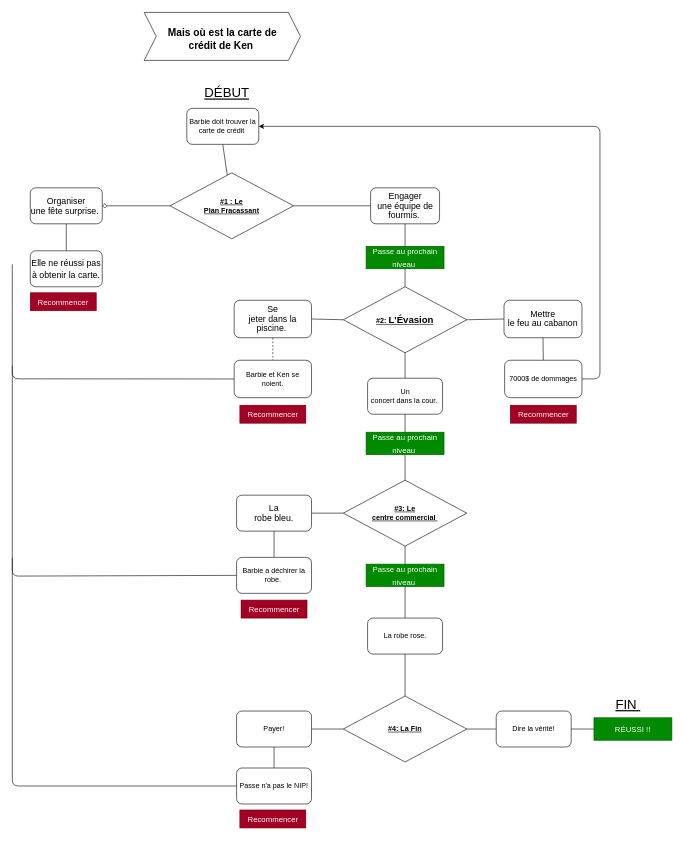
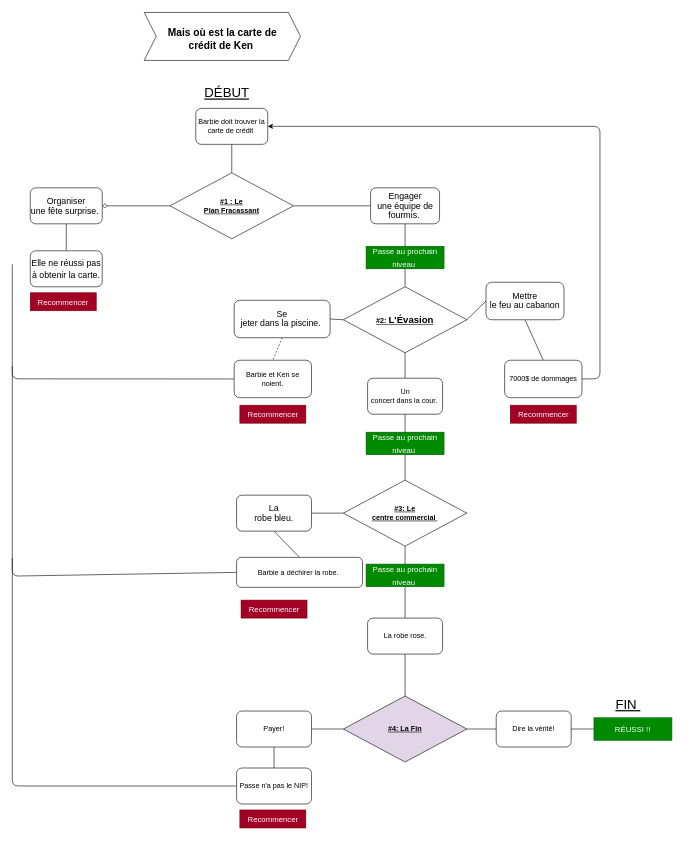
  <mxCell id="0" />
  <mxCell id="1" parent="0" />
  <mxCell id="2" style="edgeStyle=none;html=1;exitX=0.5;exitY=1;exitDx=0;exitDy=0;fontSize=17;endArrow=none;endFill=0;" edge="1" parent="1" source="4" target="7"><mxGeometry relative="1" as="geometry" /></mxCell>
  <mxCell id="3" style="edgeStyle=none;html=1;exitX=1;exitY=0.5;exitDx=0;exitDy=0;entryX=1;entryY=0.5;entryDx=0;entryDy=0;fontFamily=Times New Roman;fontSize=22;startArrow=classic;startFill=1;endArrow=none;endFill=0;" edge="1" parent="1" source="4" target="26"><mxGeometry relative="1" as="geometry"><Array as="points"><mxPoint x="1000" y="210" /><mxPoint x="1000" y="631" /></Array></mxGeometry></mxCell>
- <mxCell id="4" value="Barbie doit trouver la carte de crédit&amp;nbsp;" style="rounded=1;whiteSpace=wrap;html=1;" vertex="1" parent="1"><mxGeometry x="311" y="180" width="120" height="60" as="geometry" /></mxCell>
+ <mxCell id="4" value="Barbie doit trouver la carte de crédit&amp;nbsp;" style="rounded=1;whiteSpace=wrap;html=1;" vertex="1" parent="1"><mxGeometry x="326" y="180" width="120" height="60" as="geometry" /></mxCell>
  <mxCell id="5" style="edgeStyle=none;html=1;exitX=0;exitY=0.5;exitDx=0;exitDy=0;entryX=1;entryY=0.5;entryDx=0;entryDy=0;fontSize=17;endArrow=diamond;endFill=0;" edge="1" parent="1" source="7" target="9"><mxGeometry relative="1" as="geometry" /></mxCell>
  <mxCell id="6" style="edgeStyle=none;html=1;exitX=1;exitY=0.5;exitDx=0;exitDy=0;entryX=0;entryY=0.5;entryDx=0;entryDy=0;fontSize=13;endArrow=none;endFill=0;" edge="1" parent="1" source="7" target="11"><mxGeometry relative="1" as="geometry" /></mxCell>
  <mxCell id="7" value="&lt;b&gt;&lt;u&gt;&lt;span&gt;#1 : Le&lt;br&gt;Plan Fracassant&lt;/span&gt;&lt;/u&gt;&lt;/b&gt;" style="rhombus;whiteSpace=wrap;html=1;" vertex="1" parent="1"><mxGeometry x="283" y="287.5" width="206" height="110" as="geometry" /></mxCell>
  <mxCell id="8" style="edgeStyle=none;html=1;exitX=0.5;exitY=1;exitDx=0;exitDy=0;entryX=0.5;entryY=0;entryDx=0;entryDy=0;fontSize=17;endArrow=none;endFill=0;" edge="1" parent="1" source="9" target="12"><mxGeometry relative="1" as="geometry" /></mxCell>
  <mxCell id="9" value="&lt;span style=&quot;font-size:11.0pt;line-height:107%;&lt;br/&gt;font-family:&amp;quot;Calibri&amp;quot;,sans-serif;mso-ascii-theme-font:minor-latin;mso-fareast-font-family:&lt;br/&gt;Calibri;mso-fareast-theme-font:minor-latin;mso-hansi-theme-font:minor-latin;&lt;br/&gt;mso-bidi-font-family:&amp;quot;Times New Roman&amp;quot;;mso-bidi-theme-font:minor-bidi;&lt;br/&gt;mso-ansi-language:FR-CA;mso-fareast-language:EN-US;mso-bidi-language:AR-SA&quot;&gt;Organiser&lt;br/&gt;une fête surprise.&amp;nbsp;&lt;/span&gt;" style="rounded=1;whiteSpace=wrap;html=1;" vertex="1" parent="1"><mxGeometry x="50" y="312.5" width="120" height="60" as="geometry" /></mxCell>
  <mxCell id="10" style="edgeStyle=none;html=1;exitX=0.5;exitY=1;exitDx=0;exitDy=0;entryX=0.5;entryY=0;entryDx=0;entryDy=0;fontSize=13;endArrow=none;endFill=0;startArrow=none;" edge="1" parent="1" source="29" target="16"><mxGeometry relative="1" as="geometry" /></mxCell>
  <mxCell id="11" value="&lt;span style=&quot;font-size:11.0pt;line-height:107%;&lt;br/&gt;font-family:&amp;quot;Calibri&amp;quot;,sans-serif;mso-ascii-theme-font:minor-latin;mso-fareast-font-family:&lt;br/&gt;Calibri;mso-fareast-theme-font:minor-latin;mso-hansi-theme-font:minor-latin;&lt;br/&gt;mso-bidi-font-family:&amp;quot;Times New Roman&amp;quot;;mso-bidi-theme-font:minor-bidi;&lt;br/&gt;mso-ansi-language:FR-CA;mso-fareast-language:EN-US;mso-bidi-language:AR-SA&quot;&gt;Engager&lt;br/&gt;une équipe de fourmis.&amp;nbsp;&lt;/span&gt;" style="rounded=1;whiteSpace=wrap;html=1;" vertex="1" parent="1"><mxGeometry x="617.5" y="312.5" width="115" height="60" as="geometry" /></mxCell>
  <mxCell id="12" value="&lt;font face=&quot;Calibri, sans-serif&quot;&gt;&lt;span style=&quot;font-size: 14.667px;&quot;&gt;Elle ne réussi pas à obtenir la carte.&lt;/span&gt;&lt;/font&gt;" style="rounded=1;whiteSpace=wrap;html=1;fontSize=17;align=center;" vertex="1" parent="1"><mxGeometry x="50" y="417.5" width="120" height="60" as="geometry" /></mxCell>
  <mxCell id="13" value="Recommencer" style="text;html=1;strokeColor=#6F0000;fillColor=#a20025;align=center;verticalAlign=middle;whiteSpace=wrap;rounded=0;fontSize=13;fontColor=#ffffff;" vertex="1" parent="1"><mxGeometry x="50" y="487.5" width="110" height="30" as="geometry" /></mxCell>
  <mxCell id="14" style="edgeStyle=none;html=1;exitX=1;exitY=0.5;exitDx=0;exitDy=0;entryX=0;entryY=0.5;entryDx=0;entryDy=0;fontSize=13;endArrow=none;endFill=0;" edge="1" parent="1" source="16" target="20"><mxGeometry relative="1" as="geometry" /></mxCell>
  <mxCell id="15" style="edgeStyle=none;html=1;exitX=0;exitY=0.5;exitDx=0;exitDy=0;entryX=1;entryY=0.5;entryDx=0;entryDy=0;fontSize=13;endArrow=none;endFill=0;" edge="1" parent="1" source="16" target="18"><mxGeometry relative="1" as="geometry" /></mxCell>
  <mxCell id="16" value="&lt;b&gt;&lt;u&gt;#2:&amp;nbsp;&lt;/u&gt;&lt;/b&gt;&lt;b&gt;&lt;u&gt;&lt;span style=&quot;font-size:12.0pt;line-height:107%;&lt;br/&gt;font-family:&amp;quot;Calibri&amp;quot;,sans-serif;mso-ascii-theme-font:minor-latin;mso-fareast-font-family:&lt;br/&gt;Calibri;mso-fareast-theme-font:minor-latin;mso-hansi-theme-font:minor-latin;&lt;br/&gt;mso-bidi-font-family:&amp;quot;Times New Roman&amp;quot;;mso-bidi-theme-font:minor-bidi;&lt;br/&gt;mso-ansi-language:FR-CA;mso-fareast-language:EN-US;mso-bidi-language:AR-SA&quot;&gt;L'Évasion&lt;/span&gt;&lt;/u&gt;&lt;/b&gt;" style="rhombus;whiteSpace=wrap;html=1;" vertex="1" parent="1"><mxGeometry x="572" y="477.5" width="206" height="110" as="geometry" /></mxCell>
  <mxCell id="17" style="edgeStyle=none;html=1;exitX=0.5;exitY=1;exitDx=0;exitDy=0;entryX=0.5;entryY=0;entryDx=0;entryDy=0;fontSize=13;endArrow=none;endFill=0;dashed=1;" edge="1" parent="1" source="18" target="24"><mxGeometry relative="1" as="geometry" /></mxCell>
- <mxCell id="18" value="&lt;span style=&quot;font-size:11.0pt;line-height:107%;&lt;br/&gt;font-family:&amp;quot;Calibri&amp;quot;,sans-serif;mso-ascii-theme-font:minor-latin;mso-fareast-font-family:&lt;br/&gt;Calibri;mso-fareast-theme-font:minor-latin;mso-hansi-theme-font:minor-latin;&lt;br/&gt;mso-bidi-font-family:&amp;quot;Times New Roman&amp;quot;;mso-bidi-theme-font:minor-bidi;&lt;br/&gt;mso-ansi-language:FR-CA;mso-fareast-language:EN-US;mso-bidi-language:AR-SA&quot;&gt;Se&lt;br/&gt;jeter dans la piscine.&amp;nbsp;&lt;/span&gt;" style="rounded=1;whiteSpace=wrap;html=1;" vertex="1" parent="1"><mxGeometry x="390" y="500" width="129" height="62.5" as="geometry" /></mxCell>
+ <mxCell id="18" value="&lt;span style=&quot;font-size:11.0pt;line-height:107%;&lt;br/&gt;font-family:&amp;quot;Calibri&amp;quot;,sans-serif;mso-ascii-theme-font:minor-latin;mso-fareast-font-family:&lt;br/&gt;Calibri;mso-fareast-theme-font:minor-latin;mso-hansi-theme-font:minor-latin;&lt;br/&gt;mso-bidi-font-family:&amp;quot;Times New Roman&amp;quot;;mso-bidi-theme-font:minor-bidi;&lt;br/&gt;mso-ansi-language:FR-CA;mso-fareast-language:EN-US;mso-bidi-language:AR-SA&quot;&gt;Se&lt;br/&gt;jeter dans la piscine.&amp;nbsp;&lt;/span&gt;" style="rounded=1;whiteSpace=wrap;html=1;" vertex="1" parent="1"><mxGeometry x="390" y="500" width="160" height="62.5" as="geometry" /></mxCell>
  <mxCell id="19" style="edgeStyle=none;html=1;exitX=0.5;exitY=1;exitDx=0;exitDy=0;entryX=0.5;entryY=0;entryDx=0;entryDy=0;fontSize=13;endArrow=none;endFill=0;" edge="1" parent="1" source="20" target="26"><mxGeometry relative="1" as="geometry" /></mxCell>
- <mxCell id="20" value="&lt;span style=&quot;font-size:11.0pt;line-height:107%;&lt;br/&gt;font-family:&amp;quot;Calibri&amp;quot;,sans-serif;mso-ascii-theme-font:minor-latin;mso-fareast-font-family:&lt;br/&gt;Calibri;mso-fareast-theme-font:minor-latin;mso-hansi-theme-font:minor-latin;&lt;br/&gt;mso-bidi-font-family:&amp;quot;Times New Roman&amp;quot;;mso-bidi-theme-font:minor-bidi;&lt;br/&gt;mso-ansi-language:FR-CA;mso-fareast-language:EN-US;mso-bidi-language:AR-SA&quot;&gt;Mettre&lt;br/&gt;le feu au cabanon&lt;/span&gt;" style="rounded=1;whiteSpace=wrap;html=1;" vertex="1" parent="1"><mxGeometry x="840" y="500" width="130" height="62.5" as="geometry" /></mxCell>
+ <mxCell id="20" value="&lt;span style=&quot;font-size:11.0pt;line-height:107%;&lt;br/&gt;font-family:&amp;quot;Calibri&amp;quot;,sans-serif;mso-ascii-theme-font:minor-latin;mso-fareast-font-family:&lt;br/&gt;Calibri;mso-fareast-theme-font:minor-latin;mso-hansi-theme-font:minor-latin;&lt;br/&gt;mso-bidi-font-family:&amp;quot;Times New Roman&amp;quot;;mso-bidi-theme-font:minor-bidi;&lt;br/&gt;mso-ansi-language:FR-CA;mso-fareast-language:EN-US;mso-bidi-language:AR-SA&quot;&gt;Mettre&lt;br/&gt;le feu au cabanon&lt;/span&gt;" style="rounded=1;whiteSpace=wrap;html=1;" vertex="1" parent="1"><mxGeometry x="810" y="470" width="130" height="62.5" as="geometry" /></mxCell>
  <mxCell id="21" style="edgeStyle=none;html=1;exitX=0.5;exitY=0;exitDx=0;exitDy=0;entryX=0.5;entryY=1;entryDx=0;entryDy=0;fontFamily=Times New Roman;fontSize=22;startArrow=none;startFill=0;endArrow=none;endFill=0;" edge="1" parent="1" source="22" target="16"><mxGeometry relative="1" as="geometry" /></mxCell>
  <mxCell id="22" value="&lt;span&gt;Un&lt;br&gt;concert dans la cour.&amp;nbsp;&lt;/span&gt;" style="rounded=1;whiteSpace=wrap;html=1;" vertex="1" parent="1"><mxGeometry x="612.5" y="630" width="125" height="60" as="geometry" /></mxCell>
  <mxCell id="23" style="edgeStyle=none;html=1;exitX=0;exitY=0.5;exitDx=0;exitDy=0;fontSize=13;endArrow=none;endFill=0;" edge="1" parent="1" source="24"><mxGeometry relative="1" as="geometry"><mxPoint x="20" y="440" as="targetPoint" /><Array as="points"><mxPoint x="20" y="631" /></Array></mxGeometry></mxCell>
  <mxCell id="24" value="Barbie et Ken se noient." style="rounded=1;whiteSpace=wrap;html=1;" vertex="1" parent="1"><mxGeometry x="390" y="600" width="129" height="62.5" as="geometry" /></mxCell>
  <mxCell id="25" value="Recommencer" style="text;html=1;strokeColor=#6F0000;fillColor=#a20025;align=center;verticalAlign=middle;whiteSpace=wrap;rounded=0;fontSize=13;fontColor=#ffffff;" vertex="1" parent="1"><mxGeometry x="399.5" y="675" width="110" height="30" as="geometry" /></mxCell>
  <mxCell id="26" value="7000$ de dommages" style="rounded=1;whiteSpace=wrap;html=1;" vertex="1" parent="1"><mxGeometry x="841" y="600" width="129" height="62.5" as="geometry" /></mxCell>
  <mxCell id="27" value="Recommencer" style="text;html=1;strokeColor=#6F0000;fillColor=#a20025;align=center;verticalAlign=middle;whiteSpace=wrap;rounded=0;fontSize=13;fontColor=#ffffff;" vertex="1" parent="1"><mxGeometry x="850.5" y="675" width="110" height="30" as="geometry" /></mxCell>
  <mxCell id="28" value="" style="edgeStyle=none;html=1;exitX=0.5;exitY=1;exitDx=0;exitDy=0;entryX=0.5;entryY=0;entryDx=0;entryDy=0;fontSize=13;endArrow=none;endFill=0;" edge="1" parent="1" source="11" target="29"><mxGeometry relative="1" as="geometry"><mxPoint x="675" y="372.5" as="sourcePoint" /><mxPoint x="675" y="477.5" as="targetPoint" /></mxGeometry></mxCell>
  <mxCell id="29" value="&lt;font style=&quot;font-size: 13px;&quot;&gt;Passe au prochain niveau&amp;nbsp;&lt;/font&gt;" style="text;html=1;strokeColor=#005700;fillColor=#008a00;align=center;verticalAlign=middle;whiteSpace=wrap;rounded=0;fontSize=17;fontColor=#ffffff;" vertex="1" parent="1"><mxGeometry x="610" y="410" width="130" height="37.5" as="geometry" /></mxCell>
  <mxCell id="30" value="&lt;font style=&quot;font-size: 22px;&quot;&gt;&lt;u&gt;DÉBUT&lt;/u&gt;&lt;/font&gt;" style="text;html=1;strokeColor=none;fillColor=none;align=center;verticalAlign=middle;whiteSpace=wrap;rounded=0;fontSize=13;" vertex="1" parent="1"><mxGeometry x="283" y="140" width="190" height="30" as="geometry" /></mxCell>
  <mxCell id="31" value="" style="shape=step;perimeter=stepPerimeter;whiteSpace=wrap;html=1;fixedSize=1;fontSize=22;" vertex="1" parent="1"><mxGeometry x="240" y="20" width="260.5" height="80" as="geometry" /></mxCell>
  <mxCell id="32" value="&lt;b&gt;&lt;font style=&quot;font-size: 17px;&quot;&gt;Mais où est la carte de crédit de Ken&amp;nbsp;&lt;/font&gt;&lt;/b&gt;" style="text;strokeColor=none;align=center;fillColor=none;html=1;verticalAlign=middle;whiteSpace=wrap;rounded=0;" parent="1" vertex="1"><mxGeometry x="264.75" y="30" width="211" height="70" as="geometry" /></mxCell>
  <mxCell id="33" style="edgeStyle=none;html=1;exitX=0.5;exitY=0;exitDx=0;exitDy=0;entryX=0.5;entryY=1;entryDx=0;entryDy=0;fontFamily=Times New Roman;fontSize=22;startArrow=none;startFill=0;endArrow=none;endFill=0;" edge="1" parent="1" source="47" target="22"><mxGeometry relative="1" as="geometry" /></mxCell>
  <mxCell id="34" style="edgeStyle=none;html=1;exitX=0;exitY=0.5;exitDx=0;exitDy=0;entryX=1;entryY=0.5;entryDx=0;entryDy=0;fontFamily=Times New Roman;fontSize=22;startArrow=none;startFill=0;endArrow=none;endFill=0;" edge="1" parent="1" source="36" target="38"><mxGeometry relative="1" as="geometry" /></mxCell>
  <mxCell id="35" style="edgeStyle=none;html=1;exitX=0.5;exitY=1;exitDx=0;exitDy=0;entryX=0.5;entryY=0;entryDx=0;entryDy=0;fontFamily=Times New Roman;fontSize=22;startArrow=none;startFill=0;endArrow=none;endFill=0;" edge="1" parent="1" source="45" target="40"><mxGeometry relative="1" as="geometry"><mxPoint x="677.5" y="927.5" as="sourcePoint" /></mxGeometry></mxCell>
  <mxCell id="36" value="&lt;b&gt;&lt;u&gt;&lt;span&gt;#3: Le&lt;br&gt;centre commercial&amp;nbsp;&lt;/span&gt;&lt;/u&gt;&lt;/b&gt;" style="rhombus;whiteSpace=wrap;html=1;" vertex="1" parent="1"><mxGeometry x="572" y="800" width="206" height="110" as="geometry" /></mxCell>
  <mxCell id="37" style="edgeStyle=none;html=1;exitX=0.5;exitY=1;exitDx=0;exitDy=0;entryX=0.5;entryY=0;entryDx=0;entryDy=0;fontFamily=Times New Roman;fontSize=22;startArrow=none;startFill=0;endArrow=none;endFill=0;" edge="1" parent="1" source="38" target="42"><mxGeometry relative="1" as="geometry" /></mxCell>
  <mxCell id="38" value="&lt;span style=&quot;font-size:11.0pt;line-height:107%;&lt;br/&gt;font-family:&amp;quot;Calibri&amp;quot;,sans-serif;mso-ascii-theme-font:minor-latin;mso-fareast-font-family:&lt;br/&gt;Calibri;mso-fareast-theme-font:minor-latin;mso-hansi-theme-font:minor-latin;&lt;br/&gt;mso-bidi-font-family:&amp;quot;Times New Roman&amp;quot;;mso-bidi-theme-font:minor-bidi;&lt;br/&gt;mso-ansi-language:FR-CA;mso-fareast-language:EN-US;mso-bidi-language:AR-SA&quot;&gt;La&lt;br/&gt;robe bleu.&lt;/span&gt;" style="rounded=1;whiteSpace=wrap;html=1;" vertex="1" parent="1"><mxGeometry x="394" y="825" width="125" height="60" as="geometry" /></mxCell>
  <mxCell id="39" style="edgeStyle=none;html=1;exitX=0.5;exitY=1;exitDx=0;exitDy=0;entryX=0.5;entryY=0;entryDx=0;entryDy=0;fontFamily=Times New Roman;fontSize=22;startArrow=none;startFill=0;endArrow=none;endFill=0;" edge="1" parent="1" source="40" target="50"><mxGeometry relative="1" as="geometry" /></mxCell>
  <mxCell id="40" value="&lt;p class=&quot;MsoNormal&quot;&gt;La robe rose.&lt;/p&gt;" style="rounded=1;whiteSpace=wrap;html=1;" vertex="1" parent="1"><mxGeometry x="612.5" y="1030" width="125" height="60" as="geometry" /></mxCell>
  <mxCell id="41" style="edgeStyle=none;html=1;exitX=0;exitY=0.5;exitDx=0;exitDy=0;fontFamily=Times New Roman;fontSize=22;startArrow=none;startFill=0;endArrow=none;endFill=0;" edge="1" parent="1" source="42"><mxGeometry relative="1" as="geometry"><mxPoint x="20" y="610" as="targetPoint" /><Array as="points"><mxPoint x="20" y="960" /></Array></mxGeometry></mxCell>
- <mxCell id="42" value="Barbie a déchirer la robe.&amp;nbsp;" style="rounded=1;whiteSpace=wrap;html=1;" vertex="1" parent="1"><mxGeometry x="394" y="928.75" width="125" height="60" as="geometry" /></mxCell>
+ <mxCell id="42" value="Barbie a déchirer la robe.&amp;nbsp;" style="rounded=1;whiteSpace=wrap;html=1;" vertex="1" parent="1"><mxGeometry x="394" y="928.75" width="210" height="50" as="geometry" /></mxCell>
  <mxCell id="43" value="Recommencer" style="text;html=1;strokeColor=#6F0000;fillColor=#a20025;align=center;verticalAlign=middle;whiteSpace=wrap;rounded=0;fontSize=13;fontColor=#ffffff;" vertex="1" parent="1"><mxGeometry x="401.5" y="1000" width="110" height="30" as="geometry" /></mxCell>
  <mxCell id="44" value="" style="edgeStyle=none;html=1;exitX=0.5;exitY=1;exitDx=0;exitDy=0;entryX=0.5;entryY=0;entryDx=0;entryDy=0;fontFamily=Times New Roman;fontSize=22;startArrow=none;startFill=0;endArrow=none;endFill=0;" edge="1" parent="1" source="36" target="45"><mxGeometry relative="1" as="geometry"><mxPoint x="675" y="945" as="sourcePoint" /><mxPoint x="675" y="1095" as="targetPoint" /></mxGeometry></mxCell>
  <mxCell id="45" value="&lt;font style=&quot;font-size: 13px;&quot;&gt;Passe au prochain niveau&amp;nbsp;&lt;/font&gt;" style="text;html=1;strokeColor=#005700;fillColor=#008a00;align=center;verticalAlign=middle;whiteSpace=wrap;rounded=0;fontSize=17;fontColor=#ffffff;" vertex="1" parent="1"><mxGeometry x="610" y="940" width="130" height="37.5" as="geometry" /></mxCell>
  <mxCell id="46" value="" style="edgeStyle=none;html=1;exitX=0.5;exitY=0;exitDx=0;exitDy=0;entryX=0.5;entryY=1;entryDx=0;entryDy=0;fontFamily=Times New Roman;fontSize=22;startArrow=none;startFill=0;endArrow=none;endFill=0;" edge="1" parent="1" source="36" target="47"><mxGeometry relative="1" as="geometry"><mxPoint x="675" y="775" as="sourcePoint" /><mxPoint x="675" y="690" as="targetPoint" /></mxGeometry></mxCell>
  <mxCell id="47" value="&lt;font style=&quot;font-size: 13px;&quot;&gt;Passe au prochain niveau&amp;nbsp;&lt;/font&gt;" style="text;html=1;strokeColor=#005700;fillColor=#008a00;align=center;verticalAlign=middle;whiteSpace=wrap;rounded=0;fontSize=17;fontColor=#ffffff;" vertex="1" parent="1"><mxGeometry x="610" y="720" width="130" height="37.5" as="geometry" /></mxCell>
  <mxCell id="48" style="edgeStyle=none;html=1;exitX=0;exitY=0.5;exitDx=0;exitDy=0;entryX=1;entryY=0.5;entryDx=0;entryDy=0;fontFamily=Times New Roman;fontSize=22;startArrow=none;startFill=0;endArrow=none;endFill=0;" edge="1" parent="1" source="50" target="54"><mxGeometry relative="1" as="geometry" /></mxCell>
  <mxCell id="49" style="edgeStyle=none;html=1;exitX=1;exitY=0.5;exitDx=0;exitDy=0;entryX=0;entryY=0.5;entryDx=0;entryDy=0;fontFamily=Times New Roman;fontSize=22;startArrow=none;startFill=0;endArrow=none;endFill=0;" edge="1" parent="1" source="50" target="52"><mxGeometry relative="1" as="geometry" /></mxCell>
- <mxCell id="50" value="&lt;b&gt;&lt;u&gt;#4: La Fin&lt;/u&gt;&lt;/b&gt;" style="rhombus;whiteSpace=wrap;html=1;" vertex="1" parent="1"><mxGeometry x="572" y="1160" width="206" height="110" as="geometry" /></mxCell>
+ <mxCell id="50" value="&lt;b&gt;&lt;u&gt;#4: La Fin&lt;/u&gt;&lt;/b&gt;" style="rhombus;whiteSpace=wrap;html=1;fillColor=#e1d5e7;" vertex="1" parent="1"><mxGeometry x="572" y="1160" width="206" height="110" as="geometry" /></mxCell>
  <mxCell id="51" style="edgeStyle=none;html=1;exitX=1;exitY=0.5;exitDx=0;exitDy=0;entryX=0;entryY=0.5;entryDx=0;entryDy=0;fontFamily=Times New Roman;fontSize=22;startArrow=none;startFill=0;endArrow=none;endFill=0;" edge="1" parent="1" source="52" target="58"><mxGeometry relative="1" as="geometry" /></mxCell>
  <mxCell id="52" value="&lt;p class=&quot;MsoNormal&quot;&gt;Dire la vérité!&lt;/p&gt;" style="rounded=1;whiteSpace=wrap;html=1;" vertex="1" parent="1"><mxGeometry x="827" y="1185" width="125" height="60" as="geometry" /></mxCell>
  <mxCell id="53" style="edgeStyle=none;html=1;exitX=0.5;exitY=1;exitDx=0;exitDy=0;entryX=0.5;entryY=0;entryDx=0;entryDy=0;fontFamily=Times New Roman;fontSize=22;startArrow=none;startFill=0;endArrow=none;endFill=0;" edge="1" parent="1" source="54" target="56"><mxGeometry relative="1" as="geometry" /></mxCell>
  <mxCell id="54" value="&lt;p class=&quot;MsoNormal&quot;&gt;Payer!&lt;/p&gt;" style="rounded=1;whiteSpace=wrap;html=1;" vertex="1" parent="1"><mxGeometry x="394" y="1185" width="125" height="60" as="geometry" /></mxCell>
  <mxCell id="55" style="edgeStyle=none;html=1;exitX=0;exitY=0.5;exitDx=0;exitDy=0;fontFamily=Times New Roman;fontSize=22;startArrow=none;startFill=0;endArrow=none;endFill=0;" edge="1" parent="1" source="56"><mxGeometry relative="1" as="geometry"><mxPoint x="20" y="930" as="targetPoint" /><Array as="points"><mxPoint x="20" y="1310" /></Array></mxGeometry></mxCell>
  <mxCell id="56" value="&lt;p class=&quot;MsoNormal&quot;&gt;Passe n'a pas le NIP!&lt;/p&gt;" style="rounded=1;whiteSpace=wrap;html=1;" vertex="1" parent="1"><mxGeometry x="394" y="1280" width="125" height="60" as="geometry" /></mxCell>
  <mxCell id="57" value="Recommencer" style="text;html=1;strokeColor=#6F0000;fillColor=#a20025;align=center;verticalAlign=middle;whiteSpace=wrap;rounded=0;fontSize=13;fontColor=#ffffff;" vertex="1" parent="1"><mxGeometry x="399.5" y="1350" width="110" height="30" as="geometry" /></mxCell>
  <mxCell id="58" value="&lt;font style=&quot;font-size: 13px;&quot;&gt;RÉUSSI !!&lt;br&gt;&lt;/font&gt;" style="text;html=1;strokeColor=#005700;fillColor=#008a00;align=center;verticalAlign=middle;whiteSpace=wrap;rounded=0;fontSize=17;fontColor=#ffffff;" vertex="1" parent="1"><mxGeometry x="990" y="1196.25" width="130" height="37.5" as="geometry" /></mxCell>
  <mxCell id="59" value="&lt;span style=&quot;font-size: 22px;&quot;&gt;&lt;u&gt;FIN&amp;nbsp;&lt;/u&gt;&lt;/span&gt;" style="text;html=1;strokeColor=none;fillColor=none;align=center;verticalAlign=middle;whiteSpace=wrap;rounded=0;fontSize=13;" vertex="1" parent="1"><mxGeometry x="952" y="1160" width="190" height="30" as="geometry" /></mxCell>
